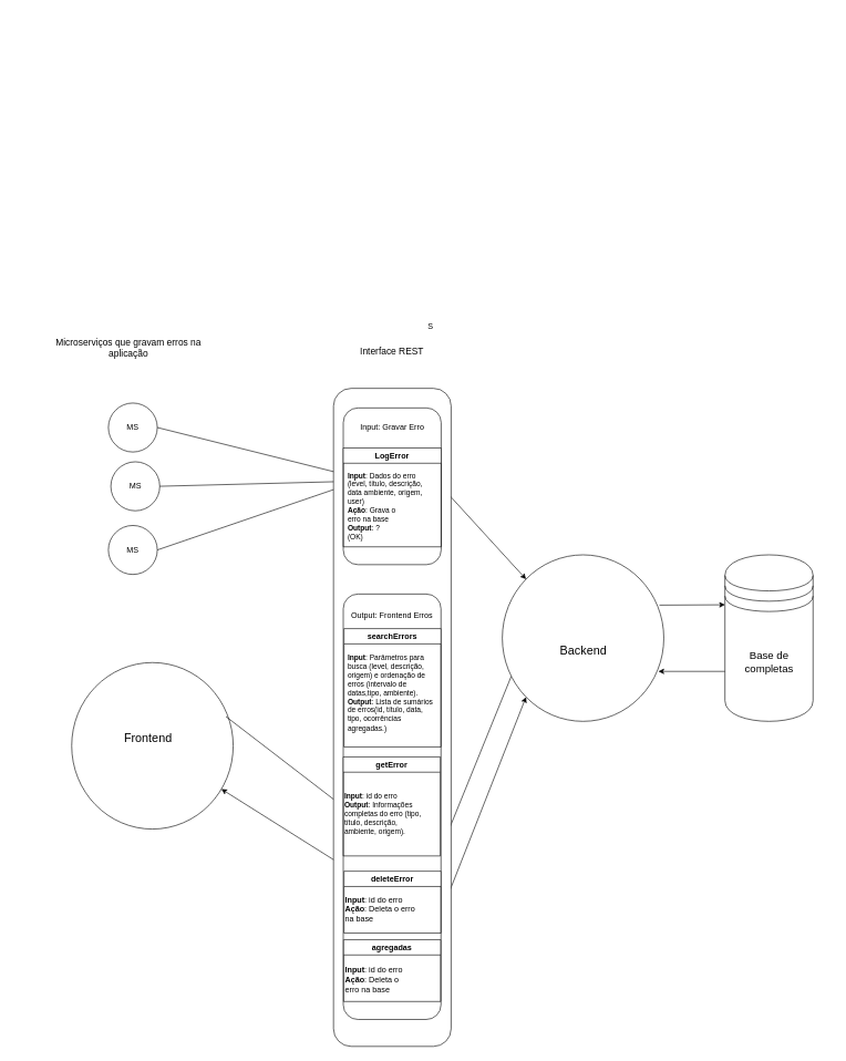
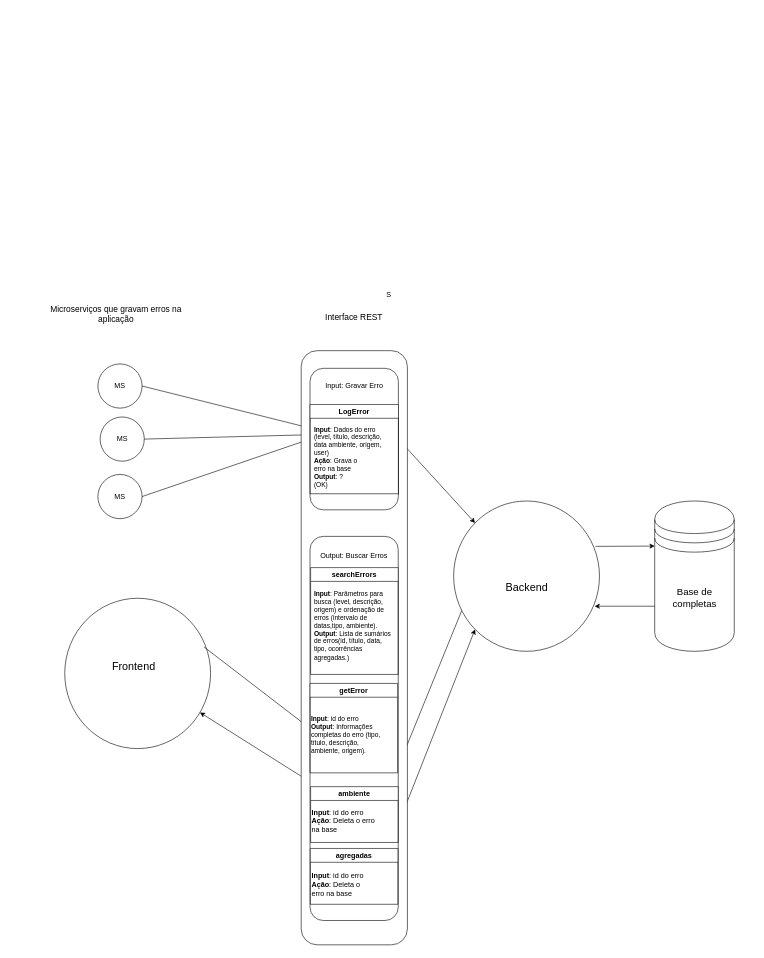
  <mxCell id="0" />
  <mxCell id="1" parent="0" />
  <mxCell id="2" value="" style="group;" parent="1" vertex="1" connectable="0"><mxGeometry x="20" y="20" width="1205" height="1239.655" as="geometry" /></mxCell>
  <mxCell id="3" value="" style="group" parent="2" vertex="1" connectable="0"><mxGeometry x="50" y="159.016" width="1155" height="1080.64" as="geometry" /></mxCell>
  <mxCell id="4" value="" style="group" parent="3" vertex="1" connectable="0"><mxGeometry width="1155" height="1080.64" as="geometry" /></mxCell>
  <mxCell id="5" value="" style="group" parent="4" vertex="1" connectable="0"><mxGeometry width="1155" height="1080.64" as="geometry" /></mxCell>
  <mxCell id="6" value="" style="group;aspect=fixed;container=1;" parent="5" vertex="1" connectable="0"><mxGeometry width="1155" height="1080.64" as="geometry" /></mxCell>
  <mxCell id="7" value="S" style="group;aspect=fixed;" parent="6" vertex="1" connectable="0"><mxGeometry x="-25.5" y="297" width="1206" height="1097.64" as="geometry" /></mxCell>
  <mxCell id="8" value="" style="group" parent="7" vertex="1" connectable="0"><mxGeometry x="16.5" y="4.5" width="1161.938" height="1093.14" as="geometry" /></mxCell>
  <mxCell id="9" value="" style="group" parent="8" vertex="1" connectable="0"><mxGeometry width="1161.938" height="1093.14" as="geometry" /></mxCell>
  <mxCell id="10" value="" style="group" parent="9" vertex="1" connectable="0"><mxGeometry width="1161.938" height="1093.14" as="geometry" /></mxCell>
  <mxCell id="11" value="" style="group" parent="10" vertex="1" connectable="0"><mxGeometry x="105.296" y="213.646" width="73.634" height="73.671" as="geometry" /></mxCell>
  <mxCell id="12" value="" style="group" parent="11" vertex="1" connectable="0"><mxGeometry width="73.634" height="73.671" as="geometry" /></mxCell>
  <mxCell id="13" value="" style="ellipse;whiteSpace=wrap;html=1;" parent="12" vertex="1"><mxGeometry width="73.634" height="73.671" as="geometry" /></mxCell>
  <mxCell id="14" value="&lt;div&gt;MS&lt;/div&gt;" style="text;html=1;strokeColor=none;fillColor=none;align=center;verticalAlign=middle;whiteSpace=wrap;rounded=0;" parent="12" vertex="1"><mxGeometry x="7.363" y="22.101" width="58.907" height="29.468" as="geometry" /></mxCell>
  <mxCell id="15" value="&lt;div&gt;&lt;font style=&quot;font-size: 14px&quot;&gt;Microserviços que gravam erros na aplicação&lt;/font&gt;&lt;/div&gt;&lt;div&gt;&lt;font size=&quot;3&quot;&gt;&lt;br&gt;&lt;/font&gt;&lt;/div&gt;" style="text;html=1;strokeColor=none;fillColor=none;align=center;verticalAlign=middle;whiteSpace=wrap;rounded=0;" parent="10" vertex="1"><mxGeometry width="263.608" height="103.14" as="geometry" /></mxCell>
  <mxCell id="16" value="" style="group" parent="10" vertex="1" connectable="0"><mxGeometry x="101.614" y="125.241" width="73.634" height="73.671" as="geometry" /></mxCell>
  <mxCell id="17" value="" style="group" parent="16" vertex="1" connectable="0"><mxGeometry width="73.634" height="73.671" as="geometry" /></mxCell>
  <mxCell id="18" value="" style="group" parent="17" vertex="1" connectable="0"><mxGeometry width="73.634" height="73.671" as="geometry" /></mxCell>
  <mxCell id="19" value="" style="ellipse;whiteSpace=wrap;html=1;" parent="18" vertex="1"><mxGeometry width="73.634" height="73.671" as="geometry" /></mxCell>
  <mxCell id="20" value="&lt;div&gt;MS&lt;/div&gt;" style="text;html=1;strokeColor=none;fillColor=none;align=center;verticalAlign=middle;whiteSpace=wrap;rounded=0;" parent="18" vertex="1"><mxGeometry x="7.363" y="22.101" width="58.907" height="29.468" as="geometry" /></mxCell>
  <mxCell id="21" value="" style="group" parent="10" vertex="1" connectable="0"><mxGeometry x="13.254" y="88.405" width="73.634" height="73.671" as="geometry" /></mxCell>
  <mxCell id="22" value="" style="group" parent="21" vertex="1" connectable="0"><mxGeometry width="73.634" height="73.671" as="geometry" /></mxCell>
  <mxCell id="23" value="" style="group" parent="10" vertex="1" connectable="0"><mxGeometry x="101.614" y="309.419" width="73.634" height="73.671" as="geometry" /></mxCell>
  <mxCell id="24" value="" style="group" parent="23" vertex="1" connectable="0"><mxGeometry width="73.634" height="73.671" as="geometry" /></mxCell>
  <mxCell id="25" value="" style="group" parent="24" vertex="1" connectable="0"><mxGeometry width="73.634" height="73.671" as="geometry" /></mxCell>
  <mxCell id="26" value="" style="ellipse;whiteSpace=wrap;html=1;" parent="25" vertex="1"><mxGeometry width="73.634" height="73.671" as="geometry" /></mxCell>
  <mxCell id="27" value="&lt;div&gt;MS&lt;/div&gt;" style="text;html=1;strokeColor=none;fillColor=none;align=center;verticalAlign=middle;whiteSpace=wrap;rounded=0;" parent="25" vertex="1"><mxGeometry x="7.363" y="22.101" width="58.907" height="29.468" as="geometry" /></mxCell>
  <mxCell id="28" value="" style="endArrow=classic;html=1;exitX=1;exitY=0.5;exitDx=0;exitDy=0;" parent="10" source="19" target="51" edge="1"><mxGeometry width="50" height="50" relative="1" as="geometry"><mxPoint x="204.701" y="206.279" as="sourcePoint" /><mxPoint x="278.335" y="132.608" as="targetPoint" /></mxGeometry></mxCell>
  <mxCell id="29" value="" style="endArrow=classic;html=1;entryX=0;entryY=0.5;entryDx=0;entryDy=0;exitX=1;exitY=0.5;exitDx=0;exitDy=0;" parent="10" source="26" target="51" edge="1"><mxGeometry width="50" height="50" relative="1" as="geometry"><mxPoint x="234.155" y="412.558" as="sourcePoint" /><mxPoint x="307.788" y="338.887" as="targetPoint" /></mxGeometry></mxCell>
  <mxCell id="30" value="" style="endArrow=classic;html=1;exitX=1;exitY=0.5;exitDx=0;exitDy=0;entryX=0.015;entryY=0.469;entryDx=0;entryDy=0;entryPerimeter=0;" parent="10" source="13" target="51" edge="1"><mxGeometry width="50" height="50" relative="1" as="geometry"><mxPoint x="234.155" y="294.684" as="sourcePoint" /><mxPoint x="307.788" y="221.013" as="targetPoint" /></mxGeometry></mxCell>
  <mxCell id="31" value="" style="group" parent="10" vertex="1" connectable="0"><mxGeometry x="46.389" y="515.698" width="242.991" height="250.482" as="geometry" /></mxCell>
  <mxCell id="32" value="" style="ellipse;whiteSpace=wrap;html=1;" parent="31" vertex="1"><mxGeometry width="242.991" height="250.482" as="geometry" /></mxCell>
  <mxCell id="33" value="&lt;font style=&quot;font-size: 18px&quot;&gt;Frontend&lt;/font&gt;" style="text;html=1;strokeColor=none;fillColor=none;align=center;verticalAlign=middle;whiteSpace=wrap;rounded=0;" parent="31" vertex="1"><mxGeometry x="48.907" y="89.456" width="132.54" height="51.57" as="geometry" /></mxCell>
  <mxCell id="34" value="" style="endArrow=classic;html=1;entryX=0;entryY=0.5;entryDx=0;entryDy=0;exitX=0.955;exitY=0.324;exitDx=0;exitDy=0;exitPerimeter=0;" parent="10" source="32" target="52" edge="1"><mxGeometry width="50" height="50" relative="1" as="geometry"><mxPoint x="293.062" y="589.369" as="sourcePoint" /><mxPoint x="366.695" y="515.698" as="targetPoint" /></mxGeometry></mxCell>
  <mxCell id="35" value="" style="endArrow=classic;html=1;exitX=0.001;exitY=0.639;exitDx=0;exitDy=0;exitPerimeter=0;" parent="10" source="52" target="32" edge="1"><mxGeometry width="50" height="50" relative="1" as="geometry"><mxPoint x="293.062" y="810.382" as="sourcePoint" /><mxPoint x="366.695" y="736.711" as="targetPoint" /></mxGeometry></mxCell>
  <mxCell id="36" value="" style="group" parent="10" vertex="1" connectable="0"><mxGeometry x="694.365" y="353.621" width="242.991" height="250.482" as="geometry" /></mxCell>
  <mxCell id="37" value="" style="ellipse;whiteSpace=wrap;html=1;" parent="36" vertex="1"><mxGeometry width="242.991" height="250.482" as="geometry" /></mxCell>
  <mxCell id="38" value="&lt;font style=&quot;font-size: 18px&quot;&gt;Backend&lt;/font&gt;" style="text;html=1;strokeColor=none;fillColor=none;align=center;verticalAlign=middle;whiteSpace=wrap;rounded=0;" parent="36" vertex="1"><mxGeometry x="33.135" y="130.507" width="176.721" height="29.468" as="geometry" /></mxCell>
  <mxCell id="39" value="" style="group" parent="10" vertex="1" connectable="0"><mxGeometry x="1029.397" y="353.621" width="132.54" height="250.482" as="geometry" /></mxCell>
  <mxCell id="40" value="" style="shape=datastore;whiteSpace=wrap;html=1;" parent="39" vertex="1"><mxGeometry width="132.54" height="250.482" as="geometry" /></mxCell>
  <mxCell id="41" value="&lt;font size=&quot;3&quot;&gt;Base de completas&lt;br&gt;&lt;/font&gt;" style="text;html=1;strokeColor=none;fillColor=none;align=center;verticalAlign=middle;whiteSpace=wrap;rounded=0;" parent="39" vertex="1"><mxGeometry x="29.453" y="95.772" width="73.634" height="132.608" as="geometry" /></mxCell>
  <mxCell id="42" value="" style="endArrow=classic;html=1;exitX=0.973;exitY=0.302;exitDx=0;exitDy=0;exitPerimeter=0;entryX=0;entryY=0.3;entryDx=0;entryDy=0;" parent="10" source="37" target="40" edge="1"><mxGeometry width="50" height="50" relative="1" as="geometry"><mxPoint x="911.584" y="309.419" as="sourcePoint" /><mxPoint x="985.217" y="235.748" as="targetPoint" /></mxGeometry></mxCell>
  <mxCell id="43" value="" style="endArrow=classic;html=1;exitX=0;exitY=0.7;exitDx=0;exitDy=0;" parent="10" source="40" edge="1"><mxGeometry width="50" height="50" relative="1" as="geometry"><mxPoint x="779.043" y="736.711" as="sourcePoint" /><mxPoint x="929.256" y="528.958" as="targetPoint" /></mxGeometry></mxCell>
  <mxCell id="44" value="" style="endArrow=classic;html=1;exitX=1;exitY=0.5;exitDx=0;exitDy=0;entryX=0;entryY=0;entryDx=0;entryDy=0;" parent="10" source="51" target="37" edge="1"><mxGeometry width="50" height="50" relative="1" as="geometry"><mxPoint x="675.956" y="265.216" as="sourcePoint" /><mxPoint x="779.043" y="206.279" as="targetPoint" /></mxGeometry></mxCell>
  <mxCell id="45" value="" style="endArrow=classic;html=1;exitX=1;exitY=0.75;exitDx=0;exitDy=0;entryX=0;entryY=1;entryDx=0;entryDy=0;" parent="10" source="52" target="37" edge="1"><mxGeometry width="50" height="50" relative="1" as="geometry"><mxPoint x="734.863" y="795.648" as="sourcePoint" /><mxPoint x="808.497" y="721.977" as="targetPoint" /></mxGeometry></mxCell>
  <mxCell id="46" value="" style="endArrow=classic;html=1;exitX=0.055;exitY=0.73;exitDx=0;exitDy=0;exitPerimeter=0;entryX=1;entryY=0.6;entryDx=0;entryDy=0;entryPerimeter=0;" parent="10" source="37" target="52" edge="1"><mxGeometry width="50" height="50" relative="1" as="geometry"><mxPoint x="690.683" y="780.914" as="sourcePoint" /><mxPoint x="764.316" y="707.243" as="targetPoint" /></mxGeometry></mxCell>
  <mxCell id="47" value="&lt;div style=&quot;font-size: 14px&quot;&gt;Interface REST&lt;/div&gt;" style="text;html=1;strokeColor=none;fillColor=none;align=center;verticalAlign=middle;whiteSpace=wrap;rounded=0;" parent="10" vertex="1"><mxGeometry x="462.419" y="22.101" width="132.54" height="51.57" as="geometry" /></mxCell>
  <mxCell id="48" value="" style="group" parent="10" vertex="1" connectable="0"><mxGeometry x="440.329" y="103.14" width="655.671" height="990" as="geometry" /></mxCell>
  <mxCell id="49" value="" style="rounded=1;whiteSpace=wrap;html=1;fillColor=#ffffff;" parent="48" vertex="1"><mxGeometry width="177" height="990" as="geometry" /></mxCell>
  <mxCell id="50" value="" style="group" parent="48" vertex="1" connectable="0"><mxGeometry x="14.727" y="29.468" width="640.945" height="920" as="geometry" /></mxCell>
  <mxCell id="51" value="" style="rounded=1;whiteSpace=wrap;html=1;" parent="50" vertex="1"><mxGeometry width="147.267" height="235.748" as="geometry" /></mxCell>
  <mxCell id="52" value="" style="rounded=1;whiteSpace=wrap;html=1;" parent="50" vertex="1"><mxGeometry y="280" width="147" height="640" as="geometry" /></mxCell>
  <mxCell id="53" value="Input: Gravar Erro" style="text;html=1;strokeColor=none;fillColor=none;align=center;verticalAlign=middle;whiteSpace=wrap;rounded=0;" parent="50" vertex="1"><mxGeometry x="14.727" y="14.734" width="117.814" height="29.468" as="geometry" /></mxCell>
- <mxCell id="54" value="Output: Frontend Erros" style="text;html=1;strokeColor=none;fillColor=none;align=center;verticalAlign=middle;whiteSpace=wrap;rounded=0;" parent="50" vertex="1"><mxGeometry y="287.317" width="147.267" height="51.57" as="geometry" /></mxCell>
+ <mxCell id="54" value="Output: Buscar Erros" style="text;html=1;strokeColor=none;fillColor=none;align=center;verticalAlign=middle;whiteSpace=wrap;rounded=0;" parent="50" vertex="1"><mxGeometry y="287.317" width="147.267" height="51.57" as="geometry" /></mxCell>
  <mxCell id="55" value="LogError" style="swimlane;" parent="50" vertex="1"><mxGeometry y="60.222" width="147.407" height="148.711" as="geometry" /></mxCell>
  <mxCell id="56" value="searchErrors" style="swimlane;" parent="50" vertex="1"><mxGeometry x="1" y="332" width="146" height="178" as="geometry" /></mxCell>
  <mxCell id="57" value="&lt;div style=&quot;font-size: 11px&quot; align=&quot;left&quot;&gt;&lt;font style=&quot;font-size: 11px&quot;&gt;&lt;b&gt;Input&lt;/b&gt;: Parâmetros para busca (level, descrição, origem) e ordenação de erros (intervalo de datas,tipo, ambiente).&lt;/font&gt;&lt;/div&gt;&lt;div style=&quot;font-size: 11px&quot; align=&quot;left&quot;&gt;&lt;font style=&quot;font-size: 11px&quot;&gt;&lt;b&gt;Output&lt;/b&gt;: Lista de sumários de erros(id, título, data, tipo, ocorrências agregadas.)&lt;br&gt;&lt;/font&gt; &lt;/div&gt;" style="text;html=1;strokeColor=none;fillColor=none;align=left;verticalAlign=middle;whiteSpace=wrap;rounded=0;" parent="56" vertex="1"><mxGeometry x="4" y="33" width="138" height="127" as="geometry" /></mxCell>
  <mxCell id="58" value="getError" style="swimlane;" parent="50" vertex="1"><mxGeometry y="525" width="146" height="149" as="geometry" /></mxCell>
  <mxCell id="59" value="&lt;div style=&quot;font-size: 11px&quot; align=&quot;left&quot;&gt;&lt;font style=&quot;font-size: 11px&quot;&gt;&lt;b&gt;Input&lt;/b&gt;: Dados do erro (level, título, descrição, data ambiente, origem, user)&lt;br&gt;&lt;/font&gt;&lt;/div&gt;&lt;div style=&quot;font-size: 11px&quot; align=&quot;left&quot;&gt;&lt;font style=&quot;font-size: 11px&quot;&gt;&lt;b&gt;Ação&lt;/b&gt;: Grava o &lt;br&gt;&lt;/font&gt;&lt;/div&gt;&lt;div style=&quot;font-size: 11px&quot; align=&quot;left&quot;&gt;&lt;font style=&quot;font-size: 11px&quot;&gt;erro na base&lt;/font&gt;&lt;/div&gt;&lt;div style=&quot;font-size: 11px&quot; align=&quot;left&quot;&gt;&lt;font style=&quot;font-size: 11px&quot;&gt;&lt;b&gt;Output&lt;/b&gt;: ? &lt;br&gt;&lt;/font&gt;&lt;/div&gt;&lt;div style=&quot;font-size: 11px&quot; align=&quot;left&quot;&gt;&lt;font style=&quot;font-size: 11px&quot;&gt;(OK)&lt;br&gt;&lt;/font&gt;&lt;/div&gt;" style="text;html=1;strokeColor=none;fillColor=none;align=left;verticalAlign=middle;whiteSpace=wrap;rounded=0;" parent="50" vertex="1"><mxGeometry x="5" y="85" width="136" height="126" as="geometry" /></mxCell>
  <mxCell id="60" value="&lt;div style=&quot;font-size: 11px&quot; align=&quot;left&quot;&gt;&lt;font style=&quot;font-size: 11px&quot;&gt;&lt;b&gt;Input&lt;/b&gt;: id do erro&lt;br&gt;&lt;/font&gt;&lt;/div&gt;&lt;div style=&quot;font-size: 11px&quot; align=&quot;left&quot;&gt;&lt;font style=&quot;font-size: 11px&quot;&gt;&lt;b&gt;Output&lt;/b&gt;: Informações completas do erro (tipo, título, descrição, ambiente, origem). &lt;br&gt;&lt;/font&gt;&lt;/div&gt;" style="text;html=1;strokeColor=none;fillColor=none;align=left;verticalAlign=middle;whiteSpace=wrap;rounded=0;" parent="50" vertex="1"><mxGeometry y="548" width="130" height="126" as="geometry" /></mxCell>
- <mxCell id="61" value="deleteError" style="swimlane;" vertex="1" parent="50"><mxGeometry x="1" y="697" width="146" height="93" as="geometry" /></mxCell>
+ <mxCell id="61" value="ambiente" style="swimlane;" vertex="1" parent="50"><mxGeometry x="1" y="697" width="146" height="93" as="geometry" /></mxCell>
  <mxCell id="62" value="&lt;div align=&quot;justify&quot;&gt;&lt;b&gt;Input&lt;/b&gt;: id do erro&lt;/div&gt;&lt;div align=&quot;justify&quot;&gt;&lt;b&gt;Ação&lt;/b&gt;: Deleta o erro &lt;br&gt;&lt;/div&gt;&lt;div align=&quot;justify&quot;&gt;na base&lt;/div&gt;&lt;div align=&quot;justify&quot;&gt;&lt;br&gt;&lt;/div&gt;" style="text;html=1;" vertex="1" parent="50"><mxGeometry x="1" y="727" width="139" height="53" as="geometry" /></mxCell>
  <mxCell id="63" value="agregadas" style="swimlane;" vertex="1" parent="50"><mxGeometry x="0.5" y="800" width="146" height="93" as="geometry" /></mxCell>
  <mxCell id="64" value="&lt;div&gt;&lt;b&gt;Input&lt;/b&gt;: id do erro&lt;/div&gt;&lt;div&gt;&lt;b&gt;Ação&lt;/b&gt;: Deleta o&lt;/div&gt;&lt;div&gt; erro na base&lt;/div&gt;" style="text;html=1;" vertex="1" parent="1"><mxGeometry x="517" y="1445" width="147" height="55" as="geometry" /></mxCell>
